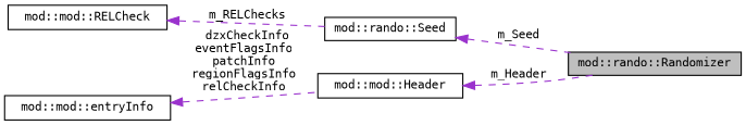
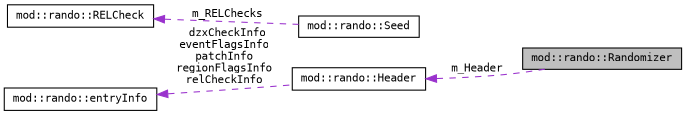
  digraph {
    fontname="DejaVu Sans Mono"
    rankdir=LR
    node [color=black fillcolor=white fontname="DejaVu Sans Mono" fontsize=10 shape=record style=filled]
    edge [color=darkorchid3 dir=back fontname="DejaVu Sans Mono" fontsize=10 labelfontname=Helvetica labelfontsize=10 style=dashed]
    n1 [fillcolor=grey75 fontcolor=black height=0.2 label="mod::rando::Randomizer" width=0.4]
    n2 [height=0.2 label="mod::rando::Seed" width=0.4]
-   n3 [height=0.2 label="mod::mod::Header" width=0.4]
-   n4 [height=0.2 label="mod::mod::entryInfo" width=0.4]
-   n5 [height=0.2 label="mod::mod::RELCheck" width=0.4]
-   n2 -> n1 [label=" m_Seed"]
+   n3 [height=0.2 label="mod::rando::Header" width=0.4]
+   n4 [height=0.2 label="mod::rando::entryInfo" width=0.4]
+   n5 [height=0.2 label="mod::rando::RELCheck" width=0.4]
    n3 -> n1 [label=" m_Header"]
    n4 -> n3 [label=" dzxCheckInfo\neventFlagsInfo\npatchInfo\nregionFlagsInfo\nrelCheckInfo"]
    n5 -> n2 [label=" m_RELChecks"]
  }
